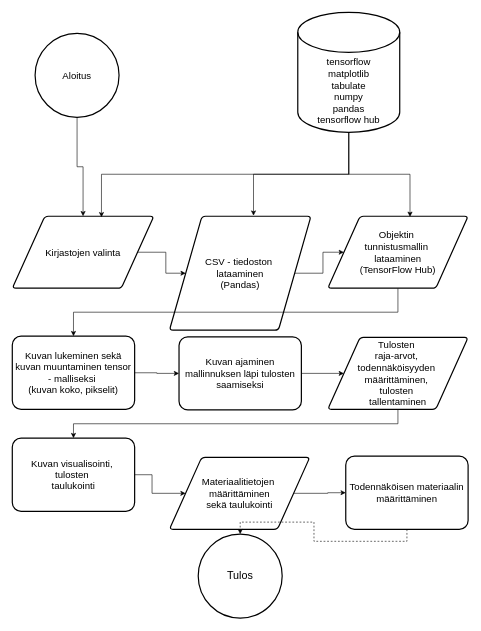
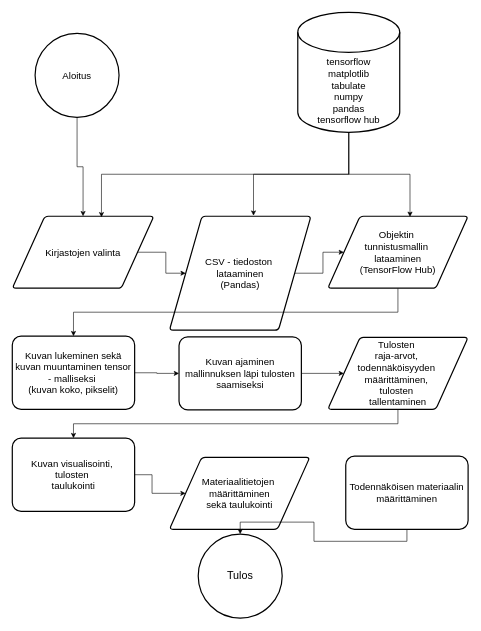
  <mxCell id="0" />
  <mxCell id="1" parent="0" />
  <mxCell id="2" value="&lt;font style=&quot;font-size: 18px;&quot;&gt;Tulos&lt;/font&gt;" style="strokeWidth=2;html=1;shape=mxgraph.flowchart.start_2;whiteSpace=wrap;" vertex="1" parent="1"><mxGeometry x="330" y="890" width="140" height="140" as="geometry" /></mxCell>
  <mxCell id="3" value="&lt;div&gt;&lt;font style=&quot;font-size: 16px;&quot;&gt;&lt;br&gt;&lt;/font&gt;&lt;/div&gt;&lt;div&gt;&lt;font style=&quot;font-size: 16px;&quot;&gt;&lt;br&gt;&lt;/font&gt;&lt;/div&gt;&lt;div&gt;&lt;font style=&quot;font-size: 16px;&quot;&gt;&lt;br&gt;&lt;/font&gt;&lt;/div&gt;&lt;div&gt;&lt;font style=&quot;font-size: 16px;&quot;&gt;&lt;br&gt;&lt;/font&gt;&lt;/div&gt;&lt;font style=&quot;font-size: 16px;&quot;&gt;tensorflow&lt;/font&gt;&lt;div&gt;&lt;font style=&quot;font-size: 16px;&quot;&gt;matplotlib&lt;/font&gt;&lt;/div&gt;&lt;div&gt;&lt;font style=&quot;font-size: 16px;&quot;&gt;tabulate&lt;/font&gt;&lt;/div&gt;&lt;div&gt;&lt;font style=&quot;font-size: 16px;&quot;&gt;numpy&lt;/font&gt;&lt;/div&gt;&lt;div&gt;&lt;font style=&quot;font-size: 16px;&quot;&gt;pandas&lt;/font&gt;&lt;/div&gt;&lt;div&gt;&lt;font style=&quot;font-size: 16px;&quot;&gt;tensorflow hub&lt;/font&gt;&lt;/div&gt;&lt;div&gt;&lt;br&gt;&lt;/div&gt;" style="strokeWidth=2;html=1;shape=mxgraph.flowchart.database;whiteSpace=wrap;" vertex="1" parent="1"><mxGeometry x="496" y="20" width="170" height="200" as="geometry" /></mxCell>
  <mxCell id="4" style="edgeStyle=orthogonalEdgeStyle;rounded=0;orthogonalLoop=1;jettySize=auto;html=1;exitX=0.5;exitY=1;exitDx=0;exitDy=0;exitPerimeter=0;entryX=0.5;entryY=0;entryDx=0;entryDy=0;" edge="1" parent="1" source="5" target="7"><mxGeometry relative="1" as="geometry" /></mxCell>
  <mxCell id="5" value="&lt;font style=&quot;font-size: 16px;&quot;&gt;Aloitus&lt;/font&gt;" style="strokeWidth=2;html=1;shape=mxgraph.flowchart.start_2;whiteSpace=wrap;" vertex="1" parent="1"><mxGeometry x="58" y="55" width="140" height="140" as="geometry" /></mxCell>
  <mxCell id="6" value="" style="edgeStyle=orthogonalEdgeStyle;rounded=0;orthogonalLoop=1;jettySize=auto;html=1;" edge="1" parent="1" source="7" target="9"><mxGeometry relative="1" as="geometry" /></mxCell>
  <mxCell id="7" value="&lt;font style=&quot;font-size: 16px;&quot;&gt;Kirjastojen valinta&lt;/font&gt;" style="shape=parallelogram;html=1;strokeWidth=2;perimeter=parallelogramPerimeter;whiteSpace=wrap;rounded=1;arcSize=12;size=0.23;" vertex="1" parent="1"><mxGeometry x="20" y="360" width="236" height="120" as="geometry" /></mxCell>
  <mxCell id="8" value="" style="edgeStyle=orthogonalEdgeStyle;rounded=0;orthogonalLoop=1;jettySize=auto;html=1;" edge="1" parent="1" source="9" target="11"><mxGeometry relative="1" as="geometry" /></mxCell>
  <mxCell id="9" value="&lt;font style=&quot;font-size: 16px;&quot;&gt;CSV - tiedoston&amp;nbsp;&lt;/font&gt;&lt;div&gt;&lt;font style=&quot;font-size: 16px;&quot;&gt;lataaminen&lt;/font&gt;&lt;/div&gt;&lt;div&gt;&lt;span style=&quot;font-size: 16px;&quot;&gt;(Pandas)&lt;/span&gt;&lt;/div&gt;" style="shape=parallelogram;html=1;strokeWidth=2;perimeter=parallelogramPerimeter;whiteSpace=wrap;rounded=1;arcSize=12;size=0.23;" vertex="1" parent="1"><mxGeometry x="282" y="360" width="236" height="190" as="geometry" /></mxCell>
  <mxCell id="10" style="edgeStyle=orthogonalEdgeStyle;rounded=0;orthogonalLoop=1;jettySize=auto;html=1;exitX=0.5;exitY=1;exitDx=0;exitDy=0;entryX=0.5;entryY=0;entryDx=0;entryDy=0;" edge="1" parent="1" source="11" target="15"><mxGeometry relative="1" as="geometry" /></mxCell>
  <mxCell id="11" value="&lt;font style=&quot;font-size: 16px;&quot;&gt;Objektin&amp;nbsp;&lt;/font&gt;&lt;div&gt;&lt;font style=&quot;font-size: 16px;&quot;&gt;tunnistusmallin&amp;nbsp;&lt;/font&gt;&lt;div&gt;&lt;font style=&quot;font-size: 16px;&quot;&gt;lataaminen&lt;/font&gt;&lt;/div&gt;&lt;/div&gt;&lt;div&gt;&lt;font style=&quot;font-size: 16px;&quot;&gt;(TensorFlow Hub)&lt;/font&gt;&lt;/div&gt;" style="shape=parallelogram;html=1;strokeWidth=2;perimeter=parallelogramPerimeter;whiteSpace=wrap;rounded=1;arcSize=12;size=0.23;" vertex="1" parent="1"><mxGeometry x="546" y="360" width="234" height="120" as="geometry" /></mxCell>
  <mxCell id="12" style="edgeStyle=orthogonalEdgeStyle;rounded=0;orthogonalLoop=1;jettySize=auto;html=1;entryX=0.586;entryY=0.008;entryDx=0;entryDy=0;entryPerimeter=0;" edge="1" parent="1" source="3" target="11"><mxGeometry relative="1" as="geometry" /></mxCell>
  <mxCell id="13" style="edgeStyle=orthogonalEdgeStyle;rounded=0;orthogonalLoop=1;jettySize=auto;html=1;exitX=0.5;exitY=1;exitDx=0;exitDy=0;exitPerimeter=0;entryX=0.594;entryY=-0.005;entryDx=0;entryDy=0;entryPerimeter=0;" edge="1" parent="1" source="3" target="9"><mxGeometry relative="1" as="geometry" /></mxCell>
  <mxCell id="14" value="" style="edgeStyle=orthogonalEdgeStyle;rounded=0;orthogonalLoop=1;jettySize=auto;html=1;" edge="1" parent="1" source="15" target="17"><mxGeometry relative="1" as="geometry" /></mxCell>
  <mxCell id="15" value="&lt;font style=&quot;font-size: 16px;&quot;&gt;Kuvan lukeminen sekä kuvan muuntaminen tensor - malliseksi&amp;nbsp;&lt;/font&gt;&lt;div&gt;&lt;font style=&quot;font-size: 16px;&quot;&gt;(kuvan koko, pikselit)&lt;/font&gt;&lt;/div&gt;" style="rounded=1;whiteSpace=wrap;html=1;strokeWidth=2;arcSize=12;" vertex="1" parent="1"><mxGeometry x="20" y="560" width="204" height="122" as="geometry" /></mxCell>
  <mxCell id="16" value="" style="edgeStyle=orthogonalEdgeStyle;rounded=0;orthogonalLoop=1;jettySize=auto;html=1;" edge="1" parent="1" source="17" target="19"><mxGeometry relative="1" as="geometry" /></mxCell>
  <mxCell id="17" value="&lt;span style=&quot;font-size: 16px;&quot;&gt;Kuvan ajaminen mallinnuksen läpi tulosten saamiseksi&lt;/span&gt;" style="rounded=1;whiteSpace=wrap;html=1;strokeWidth=2;arcSize=12;" vertex="1" parent="1"><mxGeometry x="298" y="561" width="204" height="122" as="geometry" /></mxCell>
  <mxCell id="18" style="edgeStyle=orthogonalEdgeStyle;rounded=0;orthogonalLoop=1;jettySize=auto;html=1;exitX=0.5;exitY=1;exitDx=0;exitDy=0;entryX=0.5;entryY=0;entryDx=0;entryDy=0;" edge="1" parent="1" source="19" target="21"><mxGeometry relative="1" as="geometry" /></mxCell>
  <mxCell id="19" value="&lt;font style=&quot;font-size: 16px;&quot;&gt;Tulosten&amp;nbsp;&lt;/font&gt;&lt;div&gt;&lt;font style=&quot;font-size: 16px;&quot;&gt;raja-arvot,&amp;nbsp;&lt;/font&gt;&lt;div&gt;&lt;font style=&quot;font-size: 16px;&quot;&gt;todennäköisyyden&amp;nbsp;&lt;/font&gt;&lt;/div&gt;&lt;div&gt;&lt;font style=&quot;font-size: 16px;&quot;&gt;määrittäminen,&amp;nbsp;&lt;/font&gt;&lt;/div&gt;&lt;div&gt;&lt;font style=&quot;font-size: 16px;&quot;&gt;tulosten&amp;nbsp;&lt;/font&gt;&lt;/div&gt;&lt;div&gt;&lt;font style=&quot;font-size: 16px;&quot;&gt;tallentaminen&lt;/font&gt;&lt;/div&gt;&lt;/div&gt;" style="shape=parallelogram;html=1;strokeWidth=2;perimeter=parallelogramPerimeter;whiteSpace=wrap;rounded=1;arcSize=12;size=0.23;" vertex="1" parent="1"><mxGeometry x="546" y="562" width="234" height="120" as="geometry" /></mxCell>
  <mxCell id="20" value="" style="edgeStyle=orthogonalEdgeStyle;rounded=0;orthogonalLoop=1;jettySize=auto;html=1;" edge="1" parent="1" source="21" target="23"><mxGeometry relative="1" as="geometry" /></mxCell>
  <mxCell id="21" value="&lt;font style=&quot;font-size: 16px;&quot;&gt;Kuvan visualisointi,&amp;nbsp;&lt;/font&gt;&lt;div&gt;&lt;font style=&quot;font-size: 16px;&quot;&gt;tulosten&amp;nbsp;&lt;/font&gt;&lt;/div&gt;&lt;div&gt;&lt;font style=&quot;font-size: 16px;&quot;&gt;taulukointi&lt;/font&gt;&lt;/div&gt;" style="rounded=1;whiteSpace=wrap;html=1;strokeWidth=2;arcSize=12;" vertex="1" parent="1"><mxGeometry x="20" y="730" width="204" height="122" as="geometry" /></mxCell>
- <mxCell id="22" value="" style="edgeStyle=orthogonalEdgeStyle;rounded=0;orthogonalLoop=1;jettySize=auto;html=1;" edge="1" parent="1" source="23" target="25"><mxGeometry relative="1" as="geometry" /></mxCell>
  <mxCell id="23" value="&lt;font style=&quot;font-size: 16px;&quot;&gt;Materiaalitietojen&amp;nbsp;&lt;/font&gt;&lt;div&gt;&lt;font style=&quot;font-size: 16px;&quot;&gt;määrittäminen&lt;/font&gt;&lt;/div&gt;&lt;div&gt;&lt;font style=&quot;font-size: 16px;&quot;&gt;sekä taulukointi&lt;/font&gt;&lt;/div&gt;" style="shape=parallelogram;html=1;strokeWidth=2;perimeter=parallelogramPerimeter;whiteSpace=wrap;rounded=1;arcSize=12;size=0.23;" vertex="1" parent="1"><mxGeometry x="282" y="762" width="234" height="120" as="geometry" /></mxCell>
- <mxCell id="24" style="edgeStyle=orthogonalEdgeStyle;rounded=0;orthogonalLoop=1;jettySize=auto;html=1;exitX=0.5;exitY=1;exitDx=0;exitDy=0;dashed=1;" edge="1" parent="1" source="25" target="2"><mxGeometry relative="1" as="geometry" /></mxCell>
+ <mxCell id="24" style="edgeStyle=orthogonalEdgeStyle;rounded=0;orthogonalLoop=1;jettySize=auto;html=1;exitX=0.5;exitY=1;exitDx=0;exitDy=0;" edge="1" parent="1" source="25" target="2"><mxGeometry relative="1" as="geometry" /></mxCell>
  <mxCell id="25" value="&lt;font style=&quot;font-size: 16px;&quot;&gt;Todennäköisen materiaalin määrittäminen&lt;/font&gt;" style="rounded=1;whiteSpace=wrap;html=1;strokeWidth=2;arcSize=12;" vertex="1" parent="1"><mxGeometry x="576" y="760" width="204" height="122" as="geometry" /></mxCell>
  <mxCell id="26" style="edgeStyle=orthogonalEdgeStyle;rounded=0;orthogonalLoop=1;jettySize=auto;html=1;exitX=0.5;exitY=1;exitDx=0;exitDy=0;exitPerimeter=0;entryX=0.63;entryY=0.014;entryDx=0;entryDy=0;entryPerimeter=0;" edge="1" parent="1" source="3" target="7"><mxGeometry relative="1" as="geometry" /></mxCell>
